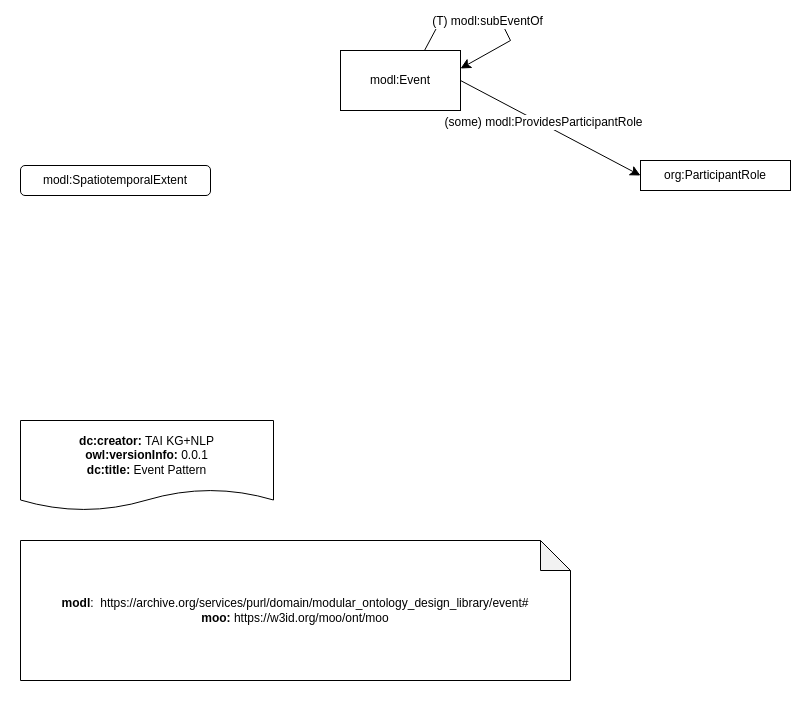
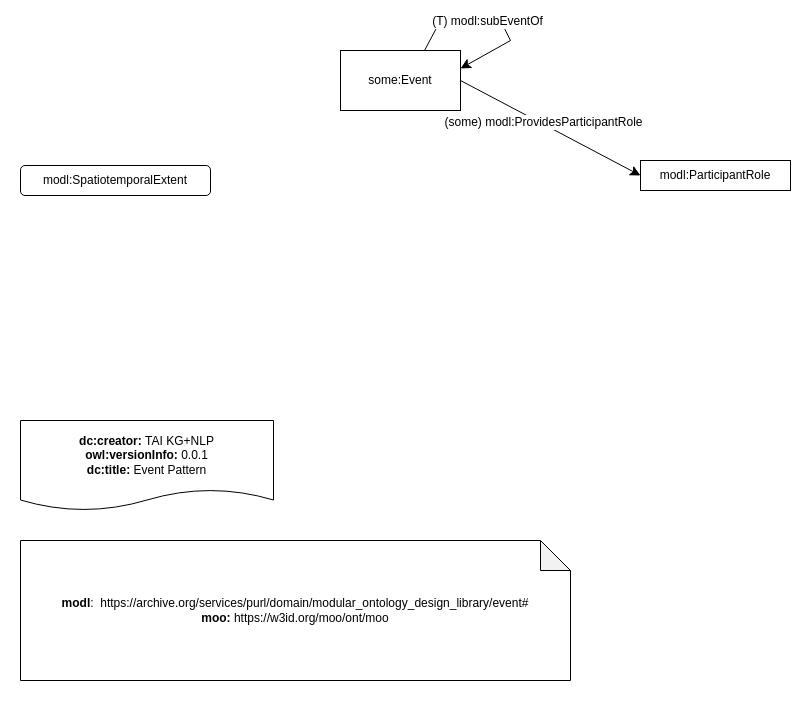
  <mxCell id="0" />
  <mxCell id="1" parent="0" />
  <mxCell id="2" value="&lt;div&gt;&lt;b&gt;modl&lt;/b&gt;:&amp;nbsp;&amp;nbsp;https://archive.org/services/purl/domain/modular_ontology_design_library/event#&lt;/div&gt;&lt;div&gt;&lt;b&gt;moo:&lt;/b&gt;&amp;nbsp;https://w3id.org/moo/ont/moo&lt;/div&gt;" style="shape=note;whiteSpace=wrap;html=1;backgroundOutline=1;darkOpacity=0.05;" parent="1" vertex="1"><mxGeometry x="20" y="540" width="550" height="140" as="geometry" /></mxCell>
  <mxCell id="3" value="&lt;div&gt;&lt;b&gt;dc:creator:&lt;/b&gt;&amp;nbsp;TAI KG+NLP&lt;/div&gt;&lt;div&gt;&lt;b&gt;owl:versionInfo:&lt;/b&gt; 0.0.1&lt;/div&gt;&lt;div&gt;&lt;b&gt;dc:title:&lt;/b&gt;&amp;nbsp;Event Pattern&lt;/div&gt;" style="shape=document;whiteSpace=wrap;html=1;boundedLbl=1;labelBackgroundColor=#ffffff;strokeColor=#000000;fontSize=12;fontColor=#000000;size=0.233;" vertex="1" parent="1"><mxGeometry x="20" y="420" width="253" height="90" as="geometry" /></mxCell>
- <mxCell id="4" value="org:ParticipantRole" style="rounded=0;whiteSpace=wrap;html=1;snapToPoint=1;points=[[0.1,0],[0.2,0],[0.3,0],[0.4,0],[0.5,0],[0.6,0],[0.7,0],[0.8,0],[0.9,0],[0,0.1],[0,0.3],[0,0.5],[0,0.7],[0,0.9],[0.1,1],[0.2,1],[0.3,1],[0.4,1],[0.5,1],[0.6,1],[0.7,1],[0.8,1],[0.9,1],[1,0.1],[1,0.3],[1,0.5],[1,0.7],[1,0.9]];" vertex="1" parent="1"><mxGeometry x="640" y="160" width="150" height="30" as="geometry" /></mxCell>
- <mxCell id="5" value="modl:Event" style="rounded=0;whiteSpace=wrap;html=1;snapToPoint=1;points=[[0.1,0],[0.2,0],[0.3,0],[0.4,0],[0.5,0],[0.6,0],[0.7,0],[0.8,0],[0.9,0],[0,0.1],[0,0.3],[0,0.5],[0,0.7],[0,0.9],[0.1,1],[0.2,1],[0.3,1],[0.4,1],[0.5,1],[0.6,1],[0.7,1],[0.8,1],[0.9,1],[1,0.1],[1,0.3],[1,0.5],[1,0.7],[1,0.9]];" vertex="1" parent="1"><mxGeometry x="340" y="50" width="120" height="60" as="geometry" /></mxCell>
+ <mxCell id="4" value="modl:ParticipantRole" style="rounded=0;whiteSpace=wrap;html=1;snapToPoint=1;points=[[0.1,0],[0.2,0],[0.3,0],[0.4,0],[0.5,0],[0.6,0],[0.7,0],[0.8,0],[0.9,0],[0,0.1],[0,0.3],[0,0.5],[0,0.7],[0,0.9],[0.1,1],[0.2,1],[0.3,1],[0.4,1],[0.5,1],[0.6,1],[0.7,1],[0.8,1],[0.9,1],[1,0.1],[1,0.3],[1,0.5],[1,0.7],[1,0.9]];" vertex="1" parent="1"><mxGeometry x="640" y="160" width="150" height="30" as="geometry" /></mxCell>
+ <mxCell id="5" value="some:Event" style="rounded=0;whiteSpace=wrap;html=1;snapToPoint=1;points=[[0.1,0],[0.2,0],[0.3,0],[0.4,0],[0.5,0],[0.6,0],[0.7,0],[0.8,0],[0.9,0],[0,0.1],[0,0.3],[0,0.5],[0,0.7],[0,0.9],[0.1,1],[0.2,1],[0.3,1],[0.4,1],[0.5,1],[0.6,1],[0.7,1],[0.8,1],[0.9,1],[1,0.1],[1,0.3],[1,0.5],[1,0.7],[1,0.9]];" vertex="1" parent="1"><mxGeometry x="340" y="50" width="120" height="60" as="geometry" /></mxCell>
  <mxCell id="6" value="" style="endArrow=classic;html=1;exitX=1;exitY=0.5;exitDx=0;exitDy=0;entryX=0;entryY=0.5;entryDx=0;entryDy=0;endSize=8;arcSize=0;" edge="1" source="5" target="4" parent="1"><mxGeometry width="50" height="50" relative="1" as="geometry"><mxPoint x="270" y="278.33" as="sourcePoint" /><mxPoint x="482" y="278.33" as="targetPoint" /></mxGeometry></mxCell>
  <mxCell id="7" value="&lt;div&gt;(some) modl:ProvidesParticipantRole&lt;/div&gt;" style="text;html=1;align=center;verticalAlign=middle;resizable=0;points=[];labelBackgroundColor=#ffffff;" vertex="1" connectable="0" parent="6"><mxGeometry x="-0.127" relative="1" as="geometry"><mxPoint x="4.17" as="offset" /></mxGeometry></mxCell>
  <mxCell id="8" value="modl:SpatiotemporalExtent" style="whiteSpace=wrap;html=1;snapToPoint=1;points=[[0.1,0],[0.2,0],[0.3,0],[0.4,0],[0.5,0],[0.6,0],[0.7,0],[0.8,0],[0.9,0],[0,0.1],[0,0.3],[0,0.5],[0,0.7],[0,0.9],[0.1,1],[0.2,1],[0.3,1],[0.4,1],[0.5,1],[0.6,1],[0.7,1],[0.8,1],[0.9,1],[1,0.1],[1,0.3],[1,0.5],[1,0.7],[1,0.9]];rounded=1;" vertex="1" parent="1"><mxGeometry x="20" y="165" width="190" height="30" as="geometry" /></mxCell>
  <mxCell id="9" value="" style="endArrow=classic;html=1;exitX=0.7;exitY=0;exitDx=0;exitDy=0;endSize=8;arcSize=0;entryX=1;entryY=0.3;entryDx=0;entryDy=0;" edge="1" parent="1" source="5" target="5"><mxGeometry width="50" height="50" relative="1" as="geometry"><mxPoint x="490" y="-45" as="sourcePoint" /><mxPoint x="530" y="70" as="targetPoint" /><Array as="points"><mxPoint x="440" y="20" /><mxPoint x="500" y="20" /><mxPoint x="510" y="40" /></Array></mxGeometry></mxCell>
  <mxCell id="10" value="&lt;div&gt;(T) modl:subEventOf&lt;/div&gt;" style="text;html=1;align=center;verticalAlign=middle;resizable=0;points=[];labelBackgroundColor=#ffffff;" vertex="1" connectable="0" parent="9"><mxGeometry x="-0.127" relative="1" as="geometry"><mxPoint x="4.17" as="offset" /></mxGeometry></mxCell>
